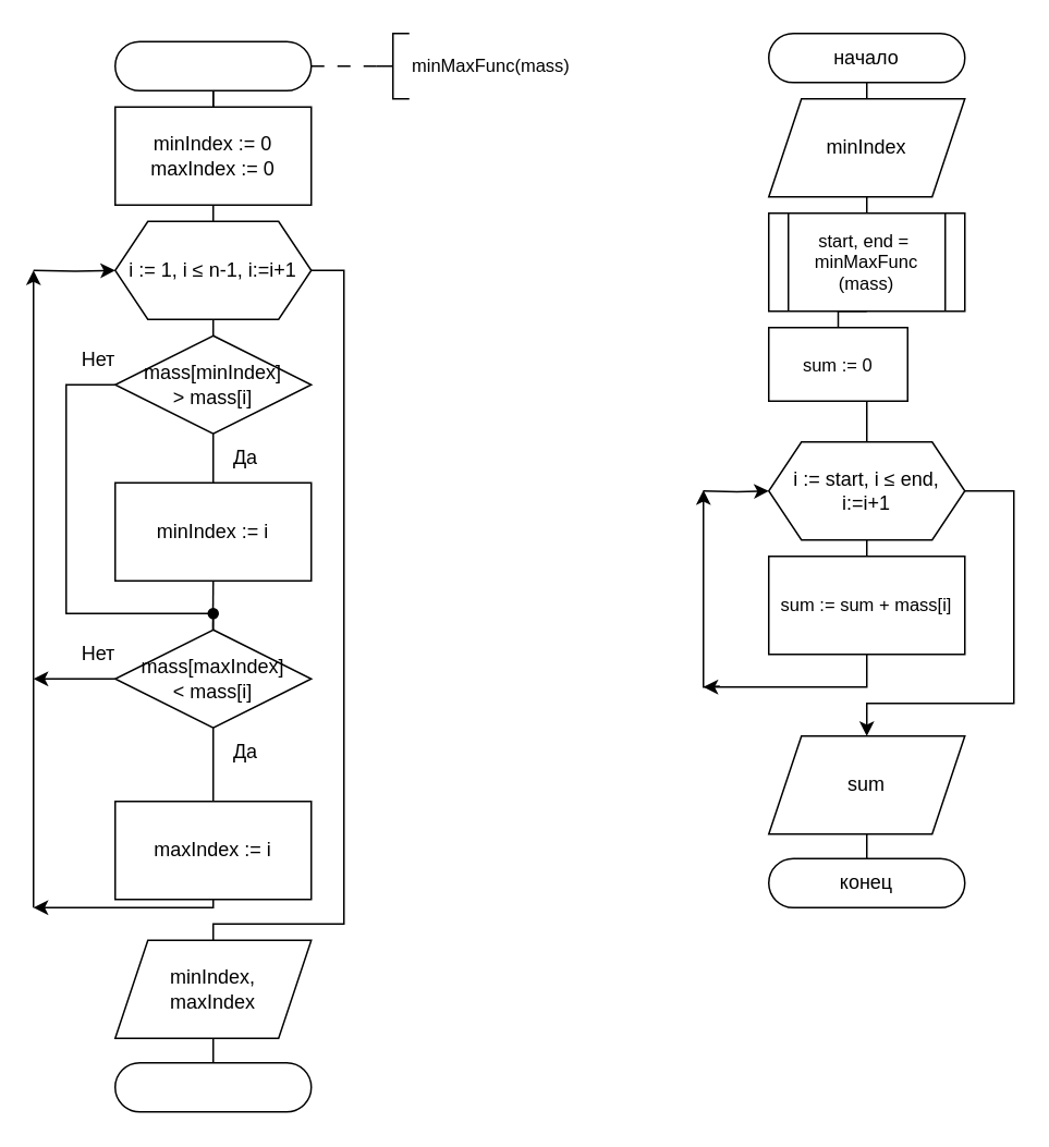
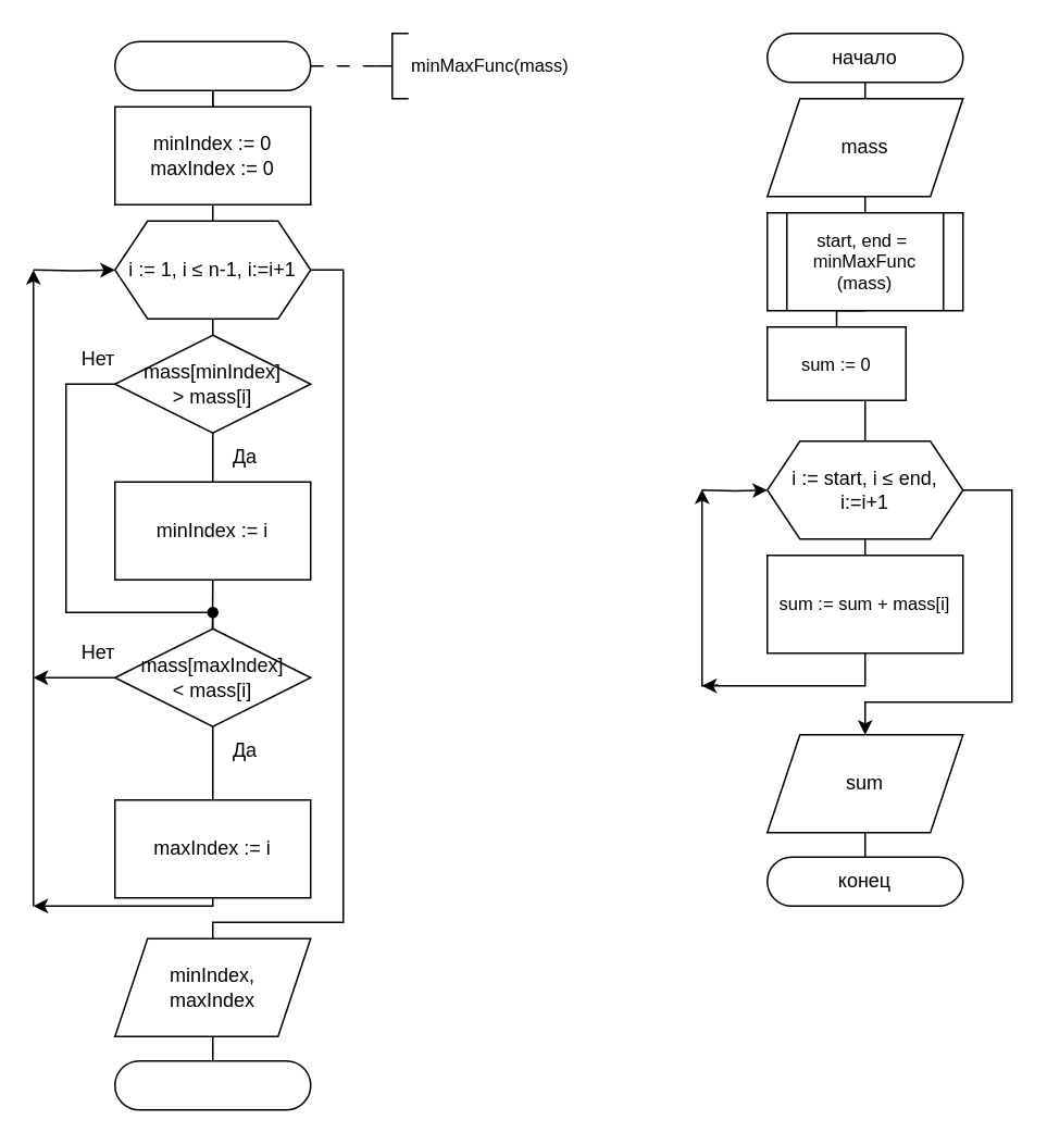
  <mxCell id="0" />
  <mxCell id="1" parent="0" />
  <mxCell id="2" style="edgeStyle=orthogonalEdgeStyle;rounded=0;orthogonalLoop=1;jettySize=auto;html=1;exitX=0.5;exitY=1;exitDx=0;exitDy=0;entryX=0.5;entryY=0;entryDx=0;entryDy=0;endArrow=none;startFill=0;" parent="1" edge="1"><mxGeometry relative="1" as="geometry"><mxPoint x="130" y="55" as="sourcePoint" /><mxPoint x="130" y="65" as="targetPoint" /></mxGeometry></mxCell>
  <mxCell id="3" style="edgeStyle=orthogonalEdgeStyle;rounded=0;orthogonalLoop=1;jettySize=auto;html=1;exitX=0.5;exitY=1;exitDx=0;exitDy=0;entryX=0.5;entryY=0;entryDx=0;entryDy=0;endArrow=none;startFill=0;" edge="1" parent="1" target="12"><mxGeometry relative="1" as="geometry"><mxPoint x="130" y="55" as="sourcePoint" /></mxGeometry></mxCell>
  <mxCell id="4" value="" style="rounded=1;whiteSpace=wrap;html=1;arcSize=50;" parent="1" vertex="1"><mxGeometry x="70" y="25" width="120" height="30" as="geometry" /></mxCell>
  <mxCell id="5" style="edgeStyle=orthogonalEdgeStyle;rounded=0;orthogonalLoop=1;jettySize=auto;html=1;exitX=0.5;exitY=1;exitDx=0;exitDy=0;exitPerimeter=0;endArrow=none;startFill=0;entryX=0.5;entryY=0;entryDx=0;entryDy=0;" parent="1" source="6" target="10" edge="1"><mxGeometry relative="1" as="geometry"><mxPoint x="370" y="335" as="targetPoint" /></mxGeometry></mxCell>
  <mxCell id="6" value="mass[minIndex]&lt;div&gt;&amp;gt; mass[i]&lt;/div&gt;" style="strokeWidth=1;html=1;shape=mxgraph.flowchart.decision;whiteSpace=wrap;spacing=2;" parent="1" vertex="1"><mxGeometry x="70" y="205" width="120" height="60" as="geometry" /></mxCell>
  <mxCell id="7" value="Да" style="text;html=1;align=center;verticalAlign=middle;whiteSpace=wrap;rounded=0;" parent="1" vertex="1"><mxGeometry x="120" y="265" width="60" height="30" as="geometry" /></mxCell>
  <mxCell id="8" value="Нет" style="text;html=1;align=center;verticalAlign=middle;whiteSpace=wrap;rounded=0;" parent="1" vertex="1"><mxGeometry x="30" y="205" width="60" height="30" as="geometry" /></mxCell>
  <mxCell id="9" style="edgeStyle=orthogonalEdgeStyle;shape=connector;rounded=0;orthogonalLoop=1;jettySize=auto;html=1;exitX=0.5;exitY=1;exitDx=0;exitDy=0;strokeColor=default;align=center;verticalAlign=middle;fontFamily=Helvetica;fontSize=11;fontColor=default;labelBackgroundColor=default;startFill=0;endArrow=none;" edge="1" parent="1" source="10"><mxGeometry relative="1" as="geometry"><mxPoint x="129.793" y="385" as="targetPoint" /></mxGeometry></mxCell>
  <mxCell id="10" value="minIndex := i" style="rounded=0;whiteSpace=wrap;html=1;" parent="1" vertex="1"><mxGeometry x="70" y="295" width="120" height="60" as="geometry" /></mxCell>
  <mxCell id="11" style="edgeStyle=orthogonalEdgeStyle;rounded=0;orthogonalLoop=1;jettySize=auto;html=1;exitX=0.5;exitY=1;exitDx=0;exitDy=0;entryX=0.5;entryY=0;entryDx=0;entryDy=0;endArrow=none;startFill=0;" edge="1" parent="1" source="12" target="14"><mxGeometry relative="1" as="geometry" /></mxCell>
  <mxCell id="12" value="minIndex := 0&lt;div&gt;maxIndex := 0&lt;/div&gt;" style="rounded=0;whiteSpace=wrap;html=1;" vertex="1" parent="1"><mxGeometry x="70" y="65" width="120" height="60" as="geometry" /></mxCell>
  <mxCell id="13" style="edgeStyle=orthogonalEdgeStyle;shape=connector;rounded=0;orthogonalLoop=1;jettySize=auto;html=1;exitX=1;exitY=0.5;exitDx=0;exitDy=0;strokeColor=default;align=center;verticalAlign=middle;fontFamily=Helvetica;fontSize=11;fontColor=default;labelBackgroundColor=default;startFill=0;endArrow=none;entryX=0.5;entryY=0;entryDx=0;entryDy=0;" edge="1" parent="1" source="14" target="20"><mxGeometry relative="1" as="geometry"><mxPoint x="130" y="395" as="targetPoint" /><Array as="points"><mxPoint x="210" y="165" /><mxPoint x="210" y="565" /><mxPoint x="130" y="565" /></Array></mxGeometry></mxCell>
  <mxCell id="14" value="&lt;font&gt;&lt;font face=&quot;Helvetica&quot; style=&quot;background-color: light-dark(rgb(255, 255, 255), rgb(18, 18, 18));&quot;&gt;i := 1, i&amp;nbsp;&lt;/font&gt;&lt;span style=&quot;background-color: transparent; color: light-dark(rgb(0, 0, 0), rgb(255, 255, 255));&quot;&gt;≤&amp;nbsp;&lt;/span&gt;&lt;font face=&quot;Helvetica&quot; style=&quot;background-color: light-dark(rgb(255, 255, 255), rgb(18, 18, 18));&quot;&gt;&lt;font&gt;n-1&lt;/font&gt;, i:=i+1&lt;/font&gt;&lt;/font&gt;" style="shape=hexagon;perimeter=hexagonPerimeter2;whiteSpace=wrap;html=1;fixedSize=1;" vertex="1" parent="1"><mxGeometry x="70" y="135" width="120" height="60" as="geometry" /></mxCell>
  <mxCell id="15" style="edgeStyle=orthogonalEdgeStyle;rounded=0;orthogonalLoop=1;jettySize=auto;html=1;exitX=0.5;exitY=1;exitDx=0;exitDy=0;entryX=0.5;entryY=0;entryDx=0;entryDy=0;entryPerimeter=0;endArrow=none;startFill=0;" edge="1" parent="1" source="14" target="6"><mxGeometry relative="1" as="geometry" /></mxCell>
  <mxCell id="16" value="" style="endArrow=classic;html=1;rounded=0;strokeColor=default;align=center;verticalAlign=middle;fontFamily=Helvetica;fontSize=11;fontColor=default;labelBackgroundColor=default;edgeStyle=orthogonalEdgeStyle;" edge="1" parent="1"><mxGeometry width="50" height="50" relative="1" as="geometry"><mxPoint x="20" y="555" as="sourcePoint" /><mxPoint x="20" y="165" as="targetPoint" /></mxGeometry></mxCell>
  <mxCell id="17" value="" style="endArrow=oval;html=1;rounded=0;strokeColor=default;align=center;verticalAlign=middle;fontFamily=Helvetica;fontSize=11;fontColor=default;labelBackgroundColor=default;edgeStyle=orthogonalEdgeStyle;exitX=0;exitY=0.5;exitDx=0;exitDy=0;exitPerimeter=0;endFill=1;" edge="1" parent="1" source="6"><mxGeometry width="50" height="50" relative="1" as="geometry"><mxPoint x="300" y="265" as="sourcePoint" /><mxPoint x="130" y="375" as="targetPoint" /><Array as="points"><mxPoint x="40" y="235" /><mxPoint x="40" y="375" /></Array></mxGeometry></mxCell>
  <mxCell id="18" value="" style="endArrow=classic;html=1;rounded=0;strokeColor=default;align=center;verticalAlign=middle;fontFamily=Helvetica;fontSize=11;fontColor=default;labelBackgroundColor=default;edgeStyle=orthogonalEdgeStyle;entryX=0;entryY=0.5;entryDx=0;entryDy=0;" edge="1" parent="1" target="14"><mxGeometry width="50" height="50" relative="1" as="geometry"><mxPoint x="20" y="165" as="sourcePoint" /><mxPoint x="350" y="215" as="targetPoint" /></mxGeometry></mxCell>
  <mxCell id="19" style="edgeStyle=orthogonalEdgeStyle;shape=connector;rounded=0;orthogonalLoop=1;jettySize=auto;html=1;exitX=0.5;exitY=1;exitDx=0;exitDy=0;entryX=0.5;entryY=0;entryDx=0;entryDy=0;strokeColor=default;align=center;verticalAlign=middle;fontFamily=Helvetica;fontSize=11;fontColor=default;labelBackgroundColor=default;startFill=0;endArrow=none;" edge="1" parent="1" source="20" target="21"><mxGeometry relative="1" as="geometry" /></mxCell>
  <mxCell id="20" value="minIndex,&lt;div&gt;maxIndex&lt;/div&gt;" style="shape=parallelogram;perimeter=parallelogramPerimeter;whiteSpace=wrap;html=1;fixedSize=1;" vertex="1" parent="1"><mxGeometry x="70" y="575" width="120" height="60" as="geometry" /></mxCell>
  <mxCell id="21" value="" style="rounded=1;whiteSpace=wrap;html=1;arcSize=50;" vertex="1" parent="1"><mxGeometry x="70" y="650" width="120" height="30" as="geometry" /></mxCell>
  <mxCell id="22" style="edgeStyle=orthogonalEdgeStyle;rounded=0;orthogonalLoop=1;jettySize=auto;html=1;exitX=0.5;exitY=1;exitDx=0;exitDy=0;exitPerimeter=0;endArrow=none;startFill=0;entryX=0.5;entryY=0;entryDx=0;entryDy=0;" edge="1" parent="1" source="23" target="27"><mxGeometry relative="1" as="geometry"><mxPoint x="370" y="515" as="targetPoint" /></mxGeometry></mxCell>
  <mxCell id="23" value="mass[maxIndex]&lt;div&gt;&amp;lt; mass[i]&lt;/div&gt;" style="strokeWidth=1;html=1;shape=mxgraph.flowchart.decision;whiteSpace=wrap;spacing=2;" vertex="1" parent="1"><mxGeometry x="70" y="385" width="120" height="60" as="geometry" /></mxCell>
  <mxCell id="24" value="Да" style="text;html=1;align=center;verticalAlign=middle;whiteSpace=wrap;rounded=0;" vertex="1" parent="1"><mxGeometry x="120" y="445" width="60" height="30" as="geometry" /></mxCell>
  <mxCell id="25" value="Нет" style="text;html=1;align=center;verticalAlign=middle;whiteSpace=wrap;rounded=0;" vertex="1" parent="1"><mxGeometry x="30" y="385" width="60" height="30" as="geometry" /></mxCell>
  <mxCell id="26" style="edgeStyle=orthogonalEdgeStyle;shape=connector;rounded=0;orthogonalLoop=1;jettySize=auto;html=1;exitX=0.5;exitY=1;exitDx=0;exitDy=0;strokeColor=default;align=center;verticalAlign=middle;fontFamily=Helvetica;fontSize=11;fontColor=default;labelBackgroundColor=default;startFill=0;endArrow=classic;endFill=1;" edge="1" parent="1" source="27"><mxGeometry relative="1" as="geometry"><mxPoint x="20" y="555" as="targetPoint" /><Array as="points"><mxPoint x="130" y="555" /></Array></mxGeometry></mxCell>
  <mxCell id="27" value="maxIndex := i" style="rounded=0;whiteSpace=wrap;html=1;" vertex="1" parent="1"><mxGeometry x="70" y="490" width="120" height="60" as="geometry" /></mxCell>
  <mxCell id="28" style="edgeStyle=orthogonalEdgeStyle;rounded=0;orthogonalLoop=1;jettySize=auto;html=1;exitX=0.5;exitY=1;exitDx=0;exitDy=0;entryX=0.5;entryY=0;entryDx=0;entryDy=0;entryPerimeter=0;endArrow=none;startFill=0;" edge="1" parent="1" target="23"><mxGeometry relative="1" as="geometry"><mxPoint x="130" y="375" as="sourcePoint" /></mxGeometry></mxCell>
  <mxCell id="29" value="" style="endArrow=classic;html=1;rounded=0;strokeColor=default;align=center;verticalAlign=middle;fontFamily=Helvetica;fontSize=11;fontColor=default;labelBackgroundColor=default;edgeStyle=orthogonalEdgeStyle;exitX=0;exitY=0.5;exitDx=0;exitDy=0;exitPerimeter=0;" edge="1" parent="1" source="23"><mxGeometry width="50" height="50" relative="1" as="geometry"><mxPoint x="300" y="445" as="sourcePoint" /><mxPoint x="20" y="415" as="targetPoint" /></mxGeometry></mxCell>
  <mxCell id="30" style="edgeStyle=orthogonalEdgeStyle;rounded=0;orthogonalLoop=1;jettySize=auto;html=1;exitX=0.5;exitY=1;exitDx=0;exitDy=0;entryX=0.5;entryY=0;entryDx=0;entryDy=0;endArrow=none;startFill=0;" edge="1" parent="1" target="32"><mxGeometry relative="1" as="geometry"><mxPoint x="530" y="50" as="sourcePoint" /></mxGeometry></mxCell>
  <mxCell id="31" style="edgeStyle=orthogonalEdgeStyle;rounded=0;orthogonalLoop=1;jettySize=auto;html=1;exitX=0.5;exitY=1;exitDx=0;exitDy=0;entryX=0.5;entryY=0;entryDx=0;entryDy=0;endArrow=none;startFill=0;" edge="1" parent="1" source="32"><mxGeometry relative="1" as="geometry"><mxPoint x="530" y="130" as="targetPoint" /></mxGeometry></mxCell>
- <mxCell id="32" value="minIndex" style="shape=parallelogram;perimeter=parallelogramPerimeter;whiteSpace=wrap;html=1;fixedSize=1;" vertex="1" parent="1"><mxGeometry x="470" y="60" width="120" height="60" as="geometry" /></mxCell>
+ <mxCell id="32" value="mass" style="shape=parallelogram;perimeter=parallelogramPerimeter;whiteSpace=wrap;html=1;fixedSize=1;" vertex="1" parent="1"><mxGeometry x="470" y="60" width="120" height="60" as="geometry" /></mxCell>
  <mxCell id="33" value="начало" style="rounded=1;whiteSpace=wrap;html=1;arcSize=50;" vertex="1" parent="1"><mxGeometry x="470" y="20" width="120" height="30" as="geometry" /></mxCell>
  <mxCell id="34" style="edgeStyle=orthogonalEdgeStyle;shape=connector;rounded=0;orthogonalLoop=1;jettySize=auto;html=1;exitX=1;exitY=0.5;exitDx=0;exitDy=0;strokeColor=default;align=center;verticalAlign=middle;fontFamily=Helvetica;fontSize=11;fontColor=default;labelBackgroundColor=default;startFill=0;endArrow=classic;endFill=1;" edge="1" parent="1" source="35"><mxGeometry relative="1" as="geometry"><mxPoint x="530" y="450" as="targetPoint" /><Array as="points"><mxPoint x="620" y="300" /><mxPoint x="620" y="430" /><mxPoint x="530" y="430" /></Array></mxGeometry></mxCell>
  <mxCell id="35" value="&lt;font&gt;&lt;font face=&quot;Helvetica&quot; style=&quot;background-color: light-dark(rgb(255, 255, 255), rgb(18, 18, 18));&quot;&gt;i := start, i&amp;nbsp;&lt;/font&gt;&lt;span style=&quot;background-color: transparent; color: light-dark(rgb(0, 0, 0), rgb(255, 255, 255));&quot;&gt;≤&amp;nbsp;&lt;/span&gt;&lt;font face=&quot;Helvetica&quot; style=&quot;background-color: light-dark(rgb(255, 255, 255), rgb(18, 18, 18));&quot;&gt;&lt;font&gt;end&lt;/font&gt;, i:=i+1&lt;/font&gt;&lt;/font&gt;" style="shape=hexagon;perimeter=hexagonPerimeter2;whiteSpace=wrap;html=1;fixedSize=1;" vertex="1" parent="1"><mxGeometry x="470" y="270" width="120" height="60" as="geometry" /></mxCell>
  <mxCell id="36" style="edgeStyle=orthogonalEdgeStyle;rounded=0;orthogonalLoop=1;jettySize=auto;html=1;exitX=0.5;exitY=1;exitDx=0;exitDy=0;entryX=0.5;entryY=0;entryDx=0;entryDy=0;entryPerimeter=0;endArrow=none;startFill=0;" edge="1" parent="1" source="35"><mxGeometry relative="1" as="geometry"><mxPoint x="530" y="340" as="targetPoint" /></mxGeometry></mxCell>
  <mxCell id="37" value="" style="endArrow=classic;html=1;rounded=0;strokeColor=default;align=center;verticalAlign=middle;fontFamily=Helvetica;fontSize=11;fontColor=default;labelBackgroundColor=default;edgeStyle=orthogonalEdgeStyle;entryX=0;entryY=0.5;entryDx=0;entryDy=0;" edge="1" parent="1" target="35"><mxGeometry width="50" height="50" relative="1" as="geometry"><mxPoint x="430" y="300" as="sourcePoint" /><mxPoint x="750" y="350" as="targetPoint" /></mxGeometry></mxCell>
  <mxCell id="38" value="" style="edgeStyle=orthogonalEdgeStyle;shape=connector;rounded=0;orthogonalLoop=1;jettySize=auto;html=1;strokeColor=default;align=center;verticalAlign=middle;fontFamily=Helvetica;fontSize=11;fontColor=default;labelBackgroundColor=default;startFill=0;endArrow=none;dashed=1;dashPattern=8 8;" edge="1" parent="1" source="39" target="4"><mxGeometry relative="1" as="geometry" /></mxCell>
  <mxCell id="39" value="minMaxFunc(mass)" style="strokeWidth=1;html=1;shape=mxgraph.flowchart.annotation_2;align=left;labelPosition=right;pointerEvents=1;fontFamily=Helvetica;fontSize=11;fontColor=default;labelBackgroundColor=default;" vertex="1" parent="1"><mxGeometry x="230" y="20" width="20" height="40" as="geometry" /></mxCell>
  <mxCell id="40" style="edgeStyle=orthogonalEdgeStyle;shape=connector;rounded=0;orthogonalLoop=1;jettySize=auto;html=1;exitX=0.5;exitY=1;exitDx=0;exitDy=0;entryX=0.5;entryY=0;entryDx=0;entryDy=0;strokeColor=default;align=center;verticalAlign=middle;fontFamily=Helvetica;fontSize=11;fontColor=default;labelBackgroundColor=default;startFill=0;endArrow=none;" edge="1" parent="1" source="41" target="43"><mxGeometry relative="1" as="geometry" /></mxCell>
  <mxCell id="41" value="start, end =&amp;nbsp;&lt;div&gt;minMaxFunc&lt;/div&gt;&lt;div&gt;(mass)&lt;/div&gt;" style="shape=process;whiteSpace=wrap;html=1;backgroundOutline=1;fontFamily=Helvetica;fontSize=11;fontColor=default;labelBackgroundColor=default;" vertex="1" parent="1"><mxGeometry x="470" y="130" width="120" height="60" as="geometry" /></mxCell>
  <mxCell id="42" style="edgeStyle=orthogonalEdgeStyle;shape=connector;rounded=0;orthogonalLoop=1;jettySize=auto;html=1;exitX=0.5;exitY=1;exitDx=0;exitDy=0;entryX=0.5;entryY=0;entryDx=0;entryDy=0;strokeColor=default;align=center;verticalAlign=middle;fontFamily=Helvetica;fontSize=11;fontColor=default;labelBackgroundColor=default;startFill=0;endArrow=none;" edge="1" parent="1" source="43" target="35"><mxGeometry relative="1" as="geometry" /></mxCell>
  <mxCell id="43" value="sum := 0" style="rounded=0;whiteSpace=wrap;html=1;fontFamily=Helvetica;fontSize=11;fontColor=default;labelBackgroundColor=default;" vertex="1" parent="1"><mxGeometry x="470" y="200" width="85" height="45" as="geometry" /></mxCell>
  <mxCell id="44" style="edgeStyle=orthogonalEdgeStyle;shape=connector;rounded=0;orthogonalLoop=1;jettySize=auto;html=1;exitX=0.5;exitY=1;exitDx=0;exitDy=0;strokeColor=default;align=center;verticalAlign=middle;fontFamily=Helvetica;fontSize=11;fontColor=default;labelBackgroundColor=default;startFill=0;endArrow=classic;endFill=1;" edge="1" parent="1" source="45"><mxGeometry relative="1" as="geometry"><mxPoint x="430" y="420" as="targetPoint" /><Array as="points"><mxPoint x="530" y="420" /></Array></mxGeometry></mxCell>
  <mxCell id="45" value="sum := sum + mass[i]" style="rounded=0;whiteSpace=wrap;html=1;fontFamily=Helvetica;fontSize=11;fontColor=default;labelBackgroundColor=default;" vertex="1" parent="1"><mxGeometry x="470" y="340" width="120" height="60" as="geometry" /></mxCell>
  <mxCell id="46" value="" style="endArrow=classic;html=1;rounded=0;strokeColor=default;align=center;verticalAlign=middle;fontFamily=Helvetica;fontSize=11;fontColor=default;labelBackgroundColor=default;edgeStyle=orthogonalEdgeStyle;" edge="1" parent="1"><mxGeometry width="50" height="50" relative="1" as="geometry"><mxPoint x="440" y="419.48" as="sourcePoint" /><mxPoint x="430" y="299.48" as="targetPoint" /></mxGeometry></mxCell>
  <mxCell id="47" value="sum" style="shape=parallelogram;perimeter=parallelogramPerimeter;whiteSpace=wrap;html=1;fixedSize=1;" vertex="1" parent="1"><mxGeometry x="470" y="450" width="120" height="60" as="geometry" /></mxCell>
  <mxCell id="48" style="edgeStyle=orthogonalEdgeStyle;shape=connector;rounded=0;orthogonalLoop=1;jettySize=auto;html=1;exitX=0.5;exitY=1;exitDx=0;exitDy=0;entryX=0.5;entryY=0;entryDx=0;entryDy=0;strokeColor=default;align=center;verticalAlign=middle;fontFamily=Helvetica;fontSize=11;fontColor=default;labelBackgroundColor=default;startFill=0;endArrow=none;" edge="1" parent="1" target="49"><mxGeometry relative="1" as="geometry"><mxPoint x="530" y="510" as="sourcePoint" /></mxGeometry></mxCell>
  <mxCell id="49" value="конец" style="rounded=1;whiteSpace=wrap;html=1;arcSize=50;" vertex="1" parent="1"><mxGeometry x="470" y="525" width="120" height="30" as="geometry" /></mxCell>
